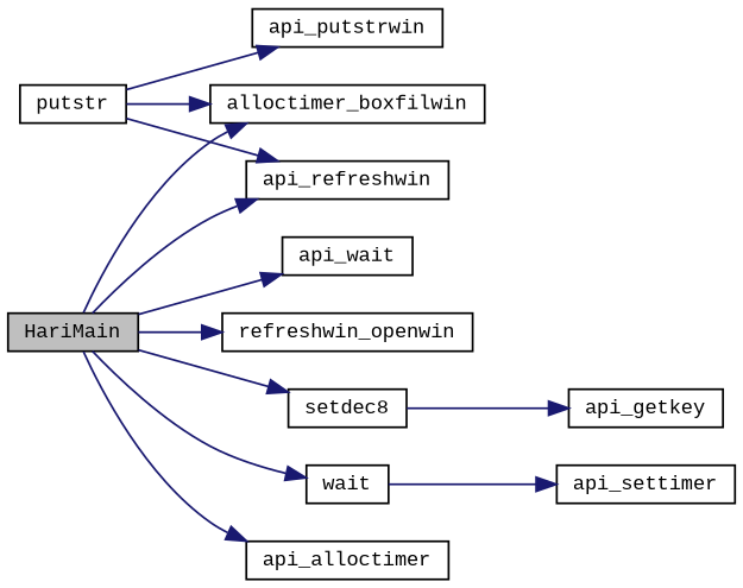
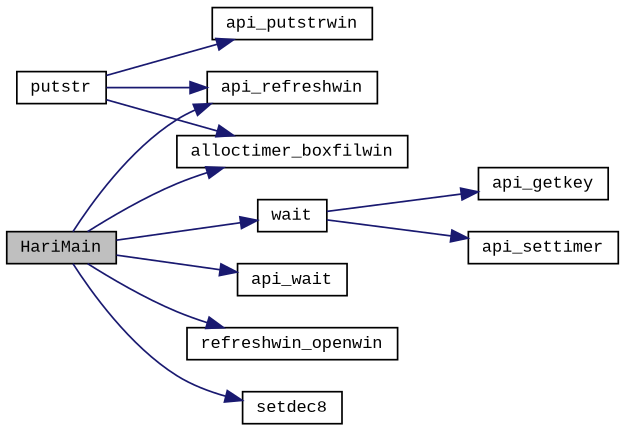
  digraph {
    fontname="Liberation Mono"
    rankdir=LR
    node [color=black fillcolor=white fontname="Liberation Mono" fontsize=10 shape=record style=filled]
    edge [color=midnightblue fontname="Liberation Mono" fontsize=10 labelfontname=Helvetica labelfontsize=10 style=solid]
    n1 [fillcolor=grey75 fontcolor=black height=0.2 label=HariMain width=0.4]
-   n2 [height=0.2 label=api_alloctimer width=0.4]
    n3 [height=0.2 label=alloctimer_boxfilwin width=0.4]
    n4 [height=0.2 label=api_wait width=0.4]
    n5 [height=0.2 label=refreshwin_openwin width=0.4]
    n6 [height=0.2 label=setdec8 width=0.4]
    n7 [height=0.2 label=wait width=0.4]
    n8 [height=0.2 label=api_refreshwin width=0.4]
    n9 [height=0.2 label=putstr width=0.4]
    n10 [height=0.2 label=api_putstrwin width=0.4]
    n11 [height=0.2 label=api_getkey width=0.4]
    n12 [height=0.2 label=api_settimer width=0.4]
-   n1 -> n2
    n1 -> n3
    n1 -> n4
    n1 -> n5
    n1 -> n6
    n1 -> n7
    n1 -> n8
-   n6 -> n11
+   n7 -> n11
    n7 -> n12
    n9 -> n3
    n9 -> n8
    n9 -> n10
  }
